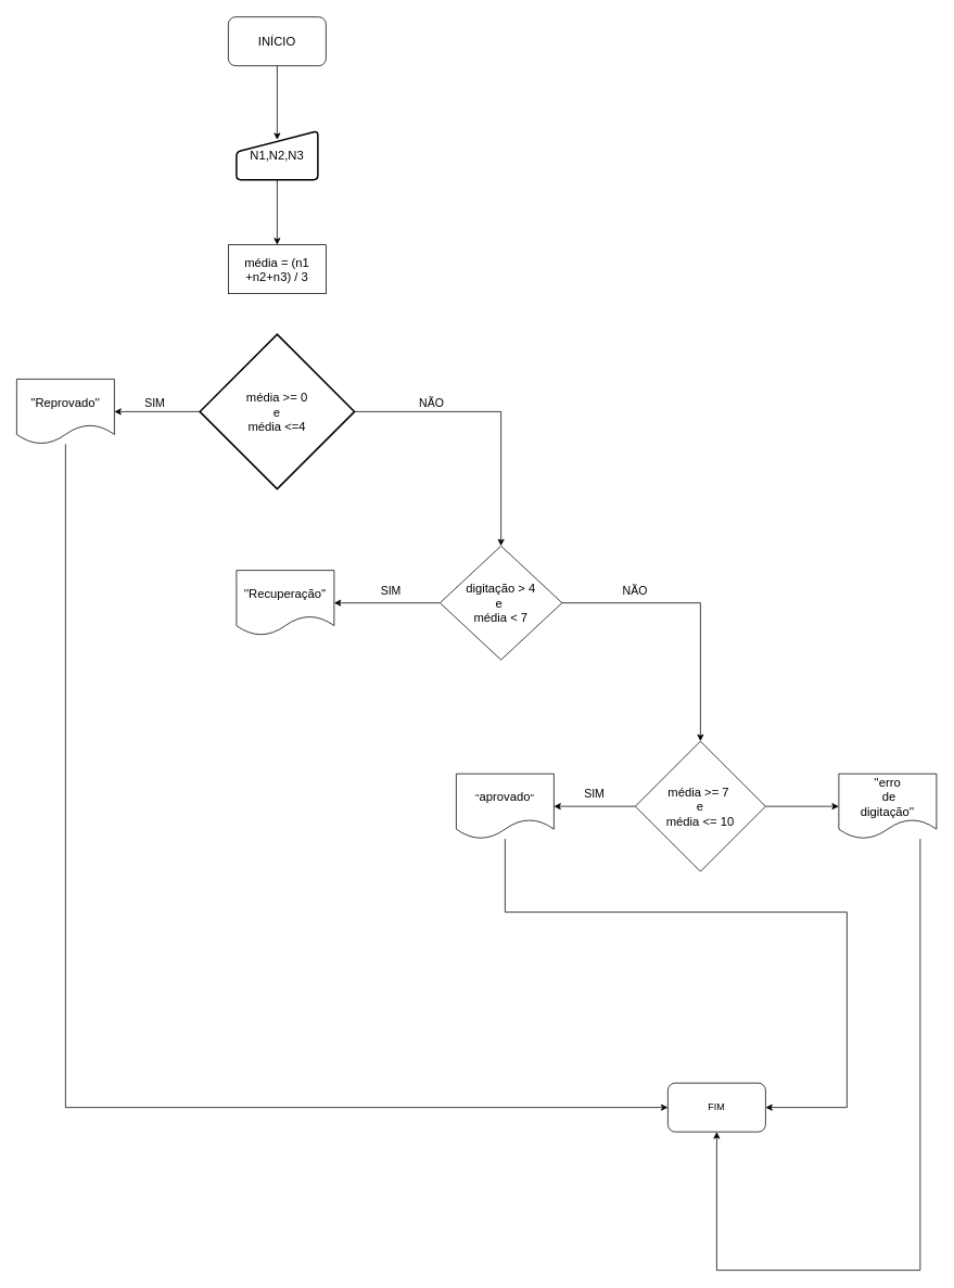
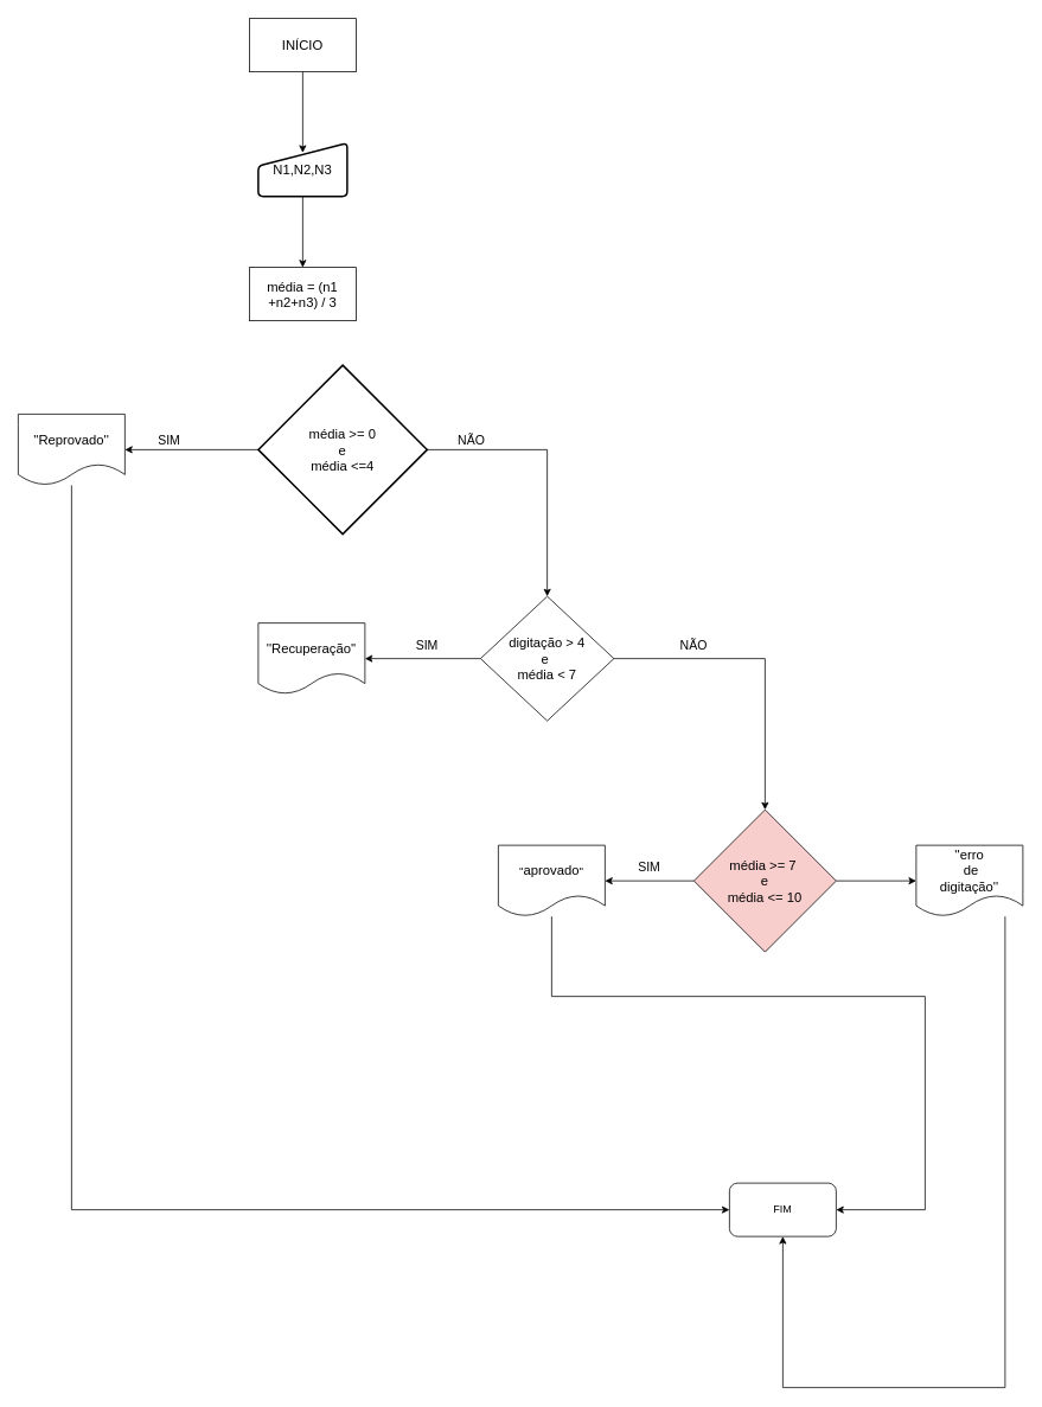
  <mxCell id="0" />
  <mxCell id="1" parent="0" />
- <mxCell id="2" value="&lt;font style=&quot;font-size: 15px;&quot;&gt;INÍCIO&lt;/font&gt;" style="rounded=1;whiteSpace=wrap;html=1;" vertex="1" parent="1"><mxGeometry x="280" y="20" width="120" height="60" as="geometry" /></mxCell>
+ <mxCell id="2" value="&lt;font style=&quot;font-size: 15px;&quot;&gt;INÍCIO&lt;/font&gt;" style="whiteSpace=wrap;html=1;rounded=0;" vertex="1" parent="1"><mxGeometry x="280" y="20" width="120" height="60" as="geometry" /></mxCell>
  <mxCell id="3" style="edgeStyle=orthogonalEdgeStyle;rounded=0;orthogonalLoop=1;jettySize=auto;html=1;" edge="1" parent="1" source="4" target="6"><mxGeometry relative="1" as="geometry" /></mxCell>
  <mxCell id="4" value="&lt;font style=&quot;font-size: 15px;&quot;&gt;N1,N2,N3&lt;/font&gt;" style="html=1;strokeWidth=2;shape=manualInput;whiteSpace=wrap;rounded=1;size=26;arcSize=11;" vertex="1" parent="1"><mxGeometry x="290" y="160" width="100" height="60" as="geometry" /></mxCell>
  <mxCell id="5" style="edgeStyle=orthogonalEdgeStyle;rounded=0;orthogonalLoop=1;jettySize=auto;html=1;entryX=0.5;entryY=0.183;entryDx=0;entryDy=0;entryPerimeter=0;" edge="1" parent="1" source="2" target="4"><mxGeometry relative="1" as="geometry" /></mxCell>
  <mxCell id="6" value="&lt;span style=&quot;font-size: 15px;&quot;&gt;média = (n1 +n2+n3) / 3&lt;/span&gt;" style="rounded=0;whiteSpace=wrap;html=1;" vertex="1" parent="1"><mxGeometry x="280" y="300" width="120" height="60" as="geometry" /></mxCell>
  <mxCell id="7" style="edgeStyle=orthogonalEdgeStyle;rounded=0;orthogonalLoop=1;jettySize=auto;html=1;" edge="1" parent="1" source="9" target="11"><mxGeometry relative="1" as="geometry" /></mxCell>
  <mxCell id="8" style="edgeStyle=orthogonalEdgeStyle;rounded=0;orthogonalLoop=1;jettySize=auto;html=1;" edge="1" parent="1" source="9" target="15"><mxGeometry relative="1" as="geometry" /></mxCell>
- <mxCell id="9" value="&lt;font style=&quot;font-size: 15px;&quot;&gt;média &amp;gt;= 0&lt;/font&gt;&lt;div&gt;&lt;font style=&quot;font-size: 15px;&quot;&gt;e&lt;/font&gt;&lt;/div&gt;&lt;div&gt;&lt;font style=&quot;font-size: 15px;&quot;&gt;média &amp;lt;=4&lt;/font&gt;&lt;/div&gt;" style="strokeWidth=2;html=1;shape=mxgraph.flowchart.decision;whiteSpace=wrap;" vertex="1" parent="1"><mxGeometry x="245" y="410" width="190" height="190" as="geometry" /></mxCell>
+ <mxCell id="9" value="&lt;font style=&quot;font-size: 15px;&quot;&gt;média &amp;gt;= 0&lt;/font&gt;&lt;div&gt;&lt;font style=&quot;font-size: 15px;&quot;&gt;e&lt;/font&gt;&lt;/div&gt;&lt;div&gt;&lt;font style=&quot;font-size: 15px;&quot;&gt;média &amp;lt;=4&lt;/font&gt;&lt;/div&gt;" style="strokeWidth=2;html=1;shape=mxgraph.flowchart.decision;whiteSpace=wrap;" vertex="1" parent="1"><mxGeometry x="290" y="410" width="190" height="190" as="geometry" /></mxCell>
  <mxCell id="10" style="edgeStyle=orthogonalEdgeStyle;rounded=0;orthogonalLoop=1;jettySize=auto;html=1;entryX=0;entryY=0.5;entryDx=0;entryDy=0;" edge="1" parent="1" source="11" target="28"><mxGeometry relative="1" as="geometry"><Array as="points"><mxPoint x="80" y="1360" /></Array></mxGeometry></mxCell>
  <mxCell id="11" value="&lt;span style=&quot;font-size: 15px;&quot;&gt;''Reprovado''&lt;/span&gt;" style="shape=document;whiteSpace=wrap;html=1;boundedLbl=1;" vertex="1" parent="1"><mxGeometry x="20" y="465" width="120" height="80" as="geometry" /></mxCell>
  <mxCell id="12" value="SIM" style="text;html=1;align=center;verticalAlign=middle;whiteSpace=wrap;rounded=0;fontSize=14;" vertex="1" parent="1"><mxGeometry x="160" y="480" width="60" height="30" as="geometry" /></mxCell>
  <mxCell id="13" style="edgeStyle=orthogonalEdgeStyle;rounded=0;orthogonalLoop=1;jettySize=auto;html=1;" edge="1" parent="1" source="15" target="16"><mxGeometry relative="1" as="geometry" /></mxCell>
  <mxCell id="14" style="edgeStyle=orthogonalEdgeStyle;rounded=0;orthogonalLoop=1;jettySize=auto;html=1;entryX=0.5;entryY=0;entryDx=0;entryDy=0;" edge="1" parent="1" source="15" target="21"><mxGeometry relative="1" as="geometry" /></mxCell>
  <mxCell id="15" value="&lt;font style=&quot;font-size: 15px;&quot;&gt;digitação &amp;gt; 4&lt;/font&gt;&lt;div&gt;&lt;font style=&quot;font-size: 15px;&quot;&gt;e&amp;nbsp;&lt;/font&gt;&lt;/div&gt;&lt;div&gt;&lt;font style=&quot;font-size: 15px;&quot;&gt;média &amp;lt; 7&lt;/font&gt;&lt;/div&gt;" style="rhombus;whiteSpace=wrap;html=1;" vertex="1" parent="1"><mxGeometry x="540" y="670" width="150" height="140" as="geometry" /></mxCell>
  <mxCell id="16" value="&lt;font style=&quot;font-size: 15px;&quot;&gt;''Recuperação''&lt;/font&gt;" style="shape=document;whiteSpace=wrap;html=1;boundedLbl=1;" vertex="1" parent="1"><mxGeometry x="290" y="700" width="120" height="80" as="geometry" /></mxCell>
  <mxCell id="17" value="&lt;font style=&quot;font-size: 14px;&quot;&gt;SIM&lt;/font&gt;" style="text;html=1;align=center;verticalAlign=middle;whiteSpace=wrap;rounded=0;" vertex="1" parent="1"><mxGeometry x="450" y="710" width="60" height="30" as="geometry" /></mxCell>
  <mxCell id="18" value="&lt;font style=&quot;font-size: 14px;&quot;&gt;NÃO&lt;/font&gt;" style="text;html=1;align=center;verticalAlign=middle;whiteSpace=wrap;rounded=0;" vertex="1" parent="1"><mxGeometry x="500" y="480" width="60" height="30" as="geometry" /></mxCell>
  <mxCell id="19" value="" style="edgeStyle=orthogonalEdgeStyle;rounded=0;orthogonalLoop=1;jettySize=auto;html=1;" edge="1" parent="1" source="21" target="24"><mxGeometry relative="1" as="geometry" /></mxCell>
  <mxCell id="20" value="" style="edgeStyle=orthogonalEdgeStyle;rounded=0;orthogonalLoop=1;jettySize=auto;html=1;" edge="1" parent="1" source="21" target="27"><mxGeometry relative="1" as="geometry" /></mxCell>
- <mxCell id="21" value="&lt;font style=&quot;font-size: 15px;&quot;&gt;média &amp;gt;= 7&amp;nbsp;&lt;/font&gt;&lt;div&gt;&lt;font style=&quot;font-size: 15px;&quot;&gt;e&lt;/font&gt;&lt;/div&gt;&lt;div&gt;&lt;font style=&quot;font-size: 15px;&quot;&gt;média &amp;lt;= 10&lt;/font&gt;&lt;/div&gt;" style="rhombus;whiteSpace=wrap;html=1;" vertex="1" parent="1"><mxGeometry x="780" y="910" width="160" height="160" as="geometry" /></mxCell>
+ <mxCell id="21" value="&lt;font style=&quot;font-size: 15px;&quot;&gt;média &amp;gt;= 7&amp;nbsp;&lt;/font&gt;&lt;div&gt;&lt;font style=&quot;font-size: 15px;&quot;&gt;e&lt;/font&gt;&lt;/div&gt;&lt;div&gt;&lt;font style=&quot;font-size: 15px;&quot;&gt;média &amp;lt;= 10&lt;/font&gt;&lt;/div&gt;" style="rhombus;whiteSpace=wrap;html=1;fillColor=#f8cecc;" vertex="1" parent="1"><mxGeometry x="780" y="910" width="160" height="160" as="geometry" /></mxCell>
  <mxCell id="22" value="&lt;font style=&quot;font-size: 14px;&quot;&gt;NÃO&lt;/font&gt;" style="text;html=1;align=center;verticalAlign=middle;whiteSpace=wrap;rounded=0;" vertex="1" parent="1"><mxGeometry x="750" y="710" width="60" height="30" as="geometry" /></mxCell>
  <mxCell id="23" style="edgeStyle=orthogonalEdgeStyle;rounded=0;orthogonalLoop=1;jettySize=auto;html=1;entryX=1;entryY=0.5;entryDx=0;entryDy=0;" edge="1" parent="1" source="24" target="28"><mxGeometry relative="1" as="geometry"><Array as="points"><mxPoint x="620" y="1120" /><mxPoint x="1040" y="1120" /><mxPoint x="1040" y="1360" /></Array></mxGeometry></mxCell>
  <mxCell id="24" value="''&lt;font style=&quot;font-size: 15px;&quot;&gt;aprovado&lt;/font&gt;''" style="shape=document;whiteSpace=wrap;html=1;boundedLbl=1;" vertex="1" parent="1"><mxGeometry x="560" y="950" width="120" height="80" as="geometry" /></mxCell>
  <mxCell id="25" value="SIM" style="text;html=1;align=center;verticalAlign=middle;whiteSpace=wrap;rounded=0;fontSize=14;" vertex="1" parent="1"><mxGeometry x="700" y="960" width="60" height="30" as="geometry" /></mxCell>
  <mxCell id="26" style="edgeStyle=orthogonalEdgeStyle;rounded=0;orthogonalLoop=1;jettySize=auto;html=1;entryX=0.5;entryY=1;entryDx=0;entryDy=0;" edge="1" parent="1" source="27" target="28"><mxGeometry relative="1" as="geometry"><Array as="points"><mxPoint x="1130" y="1560" /><mxPoint x="880" y="1560" /></Array></mxGeometry></mxCell>
  <mxCell id="27" value="&lt;font style=&quot;font-size: 15px;&quot;&gt;''erro&lt;/font&gt;&lt;div&gt;&lt;font style=&quot;font-size: 15px;&quot;&gt;&amp;nbsp;de&lt;/font&gt;&lt;/div&gt;&lt;div&gt;&lt;font style=&quot;font-size: 15px;&quot;&gt;digitação''&lt;/font&gt;&lt;/div&gt;" style="shape=document;whiteSpace=wrap;html=1;boundedLbl=1;" vertex="1" parent="1"><mxGeometry x="1030" y="950" width="120" height="80" as="geometry" /></mxCell>
  <mxCell id="28" value="FIM" style="rounded=1;whiteSpace=wrap;html=1;" vertex="1" parent="1"><mxGeometry x="820" y="1330" width="120" height="60" as="geometry" /></mxCell>
